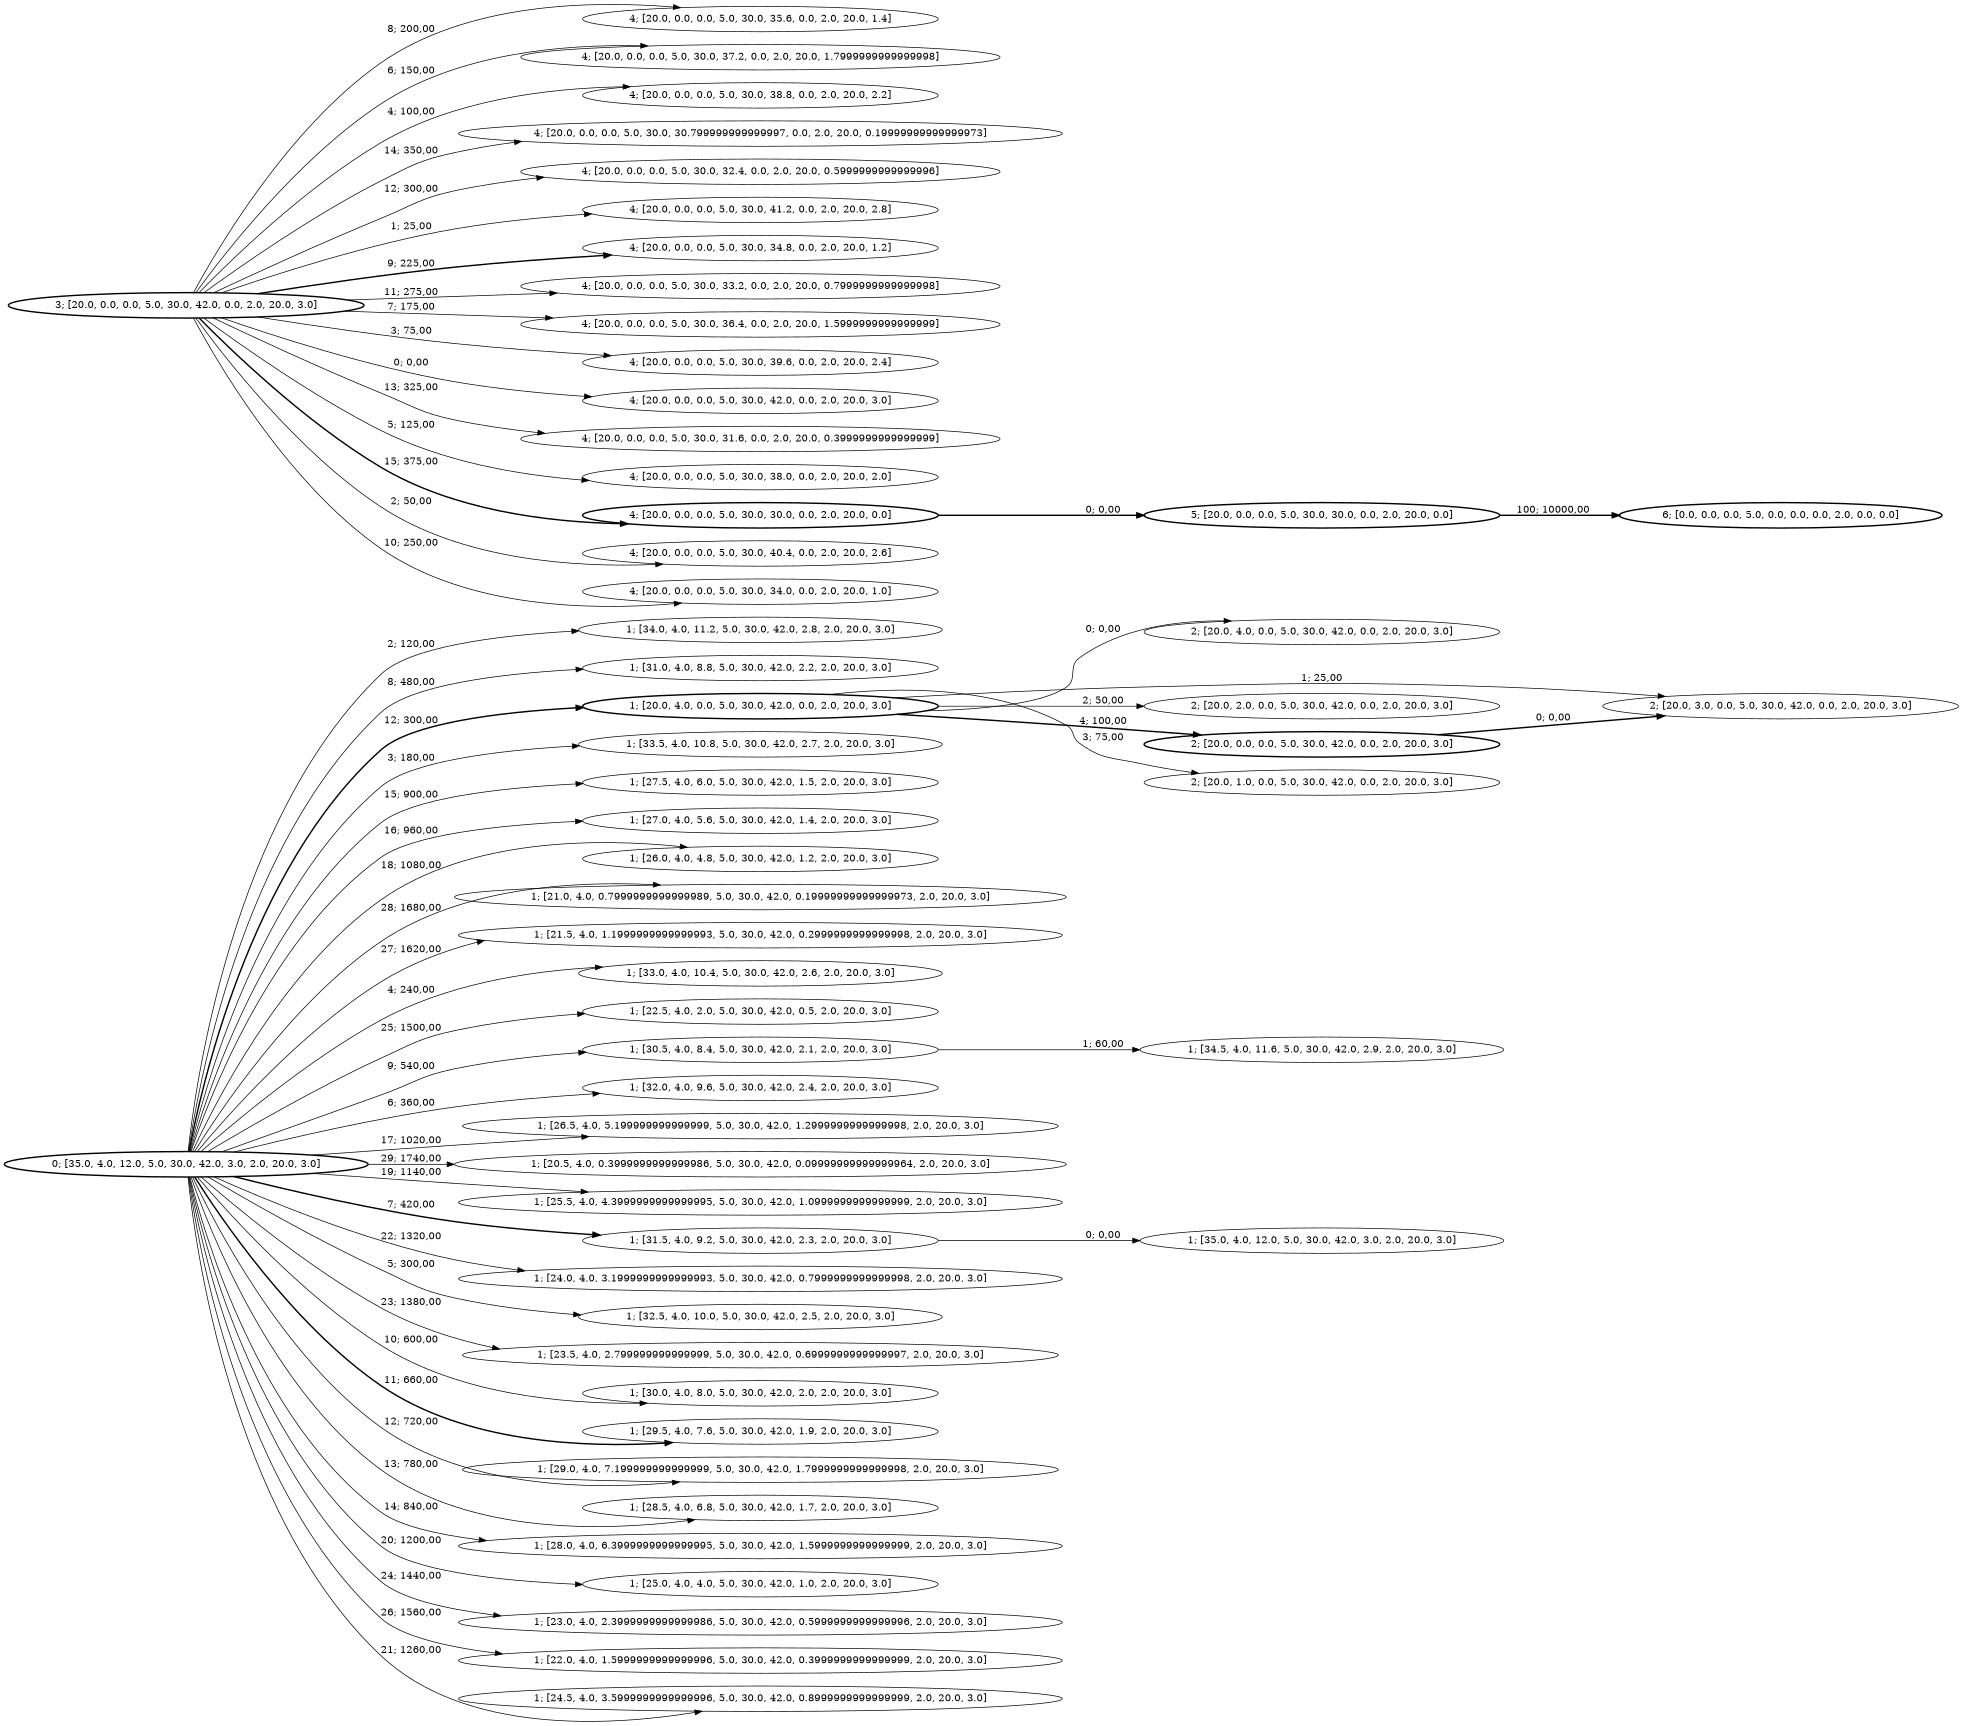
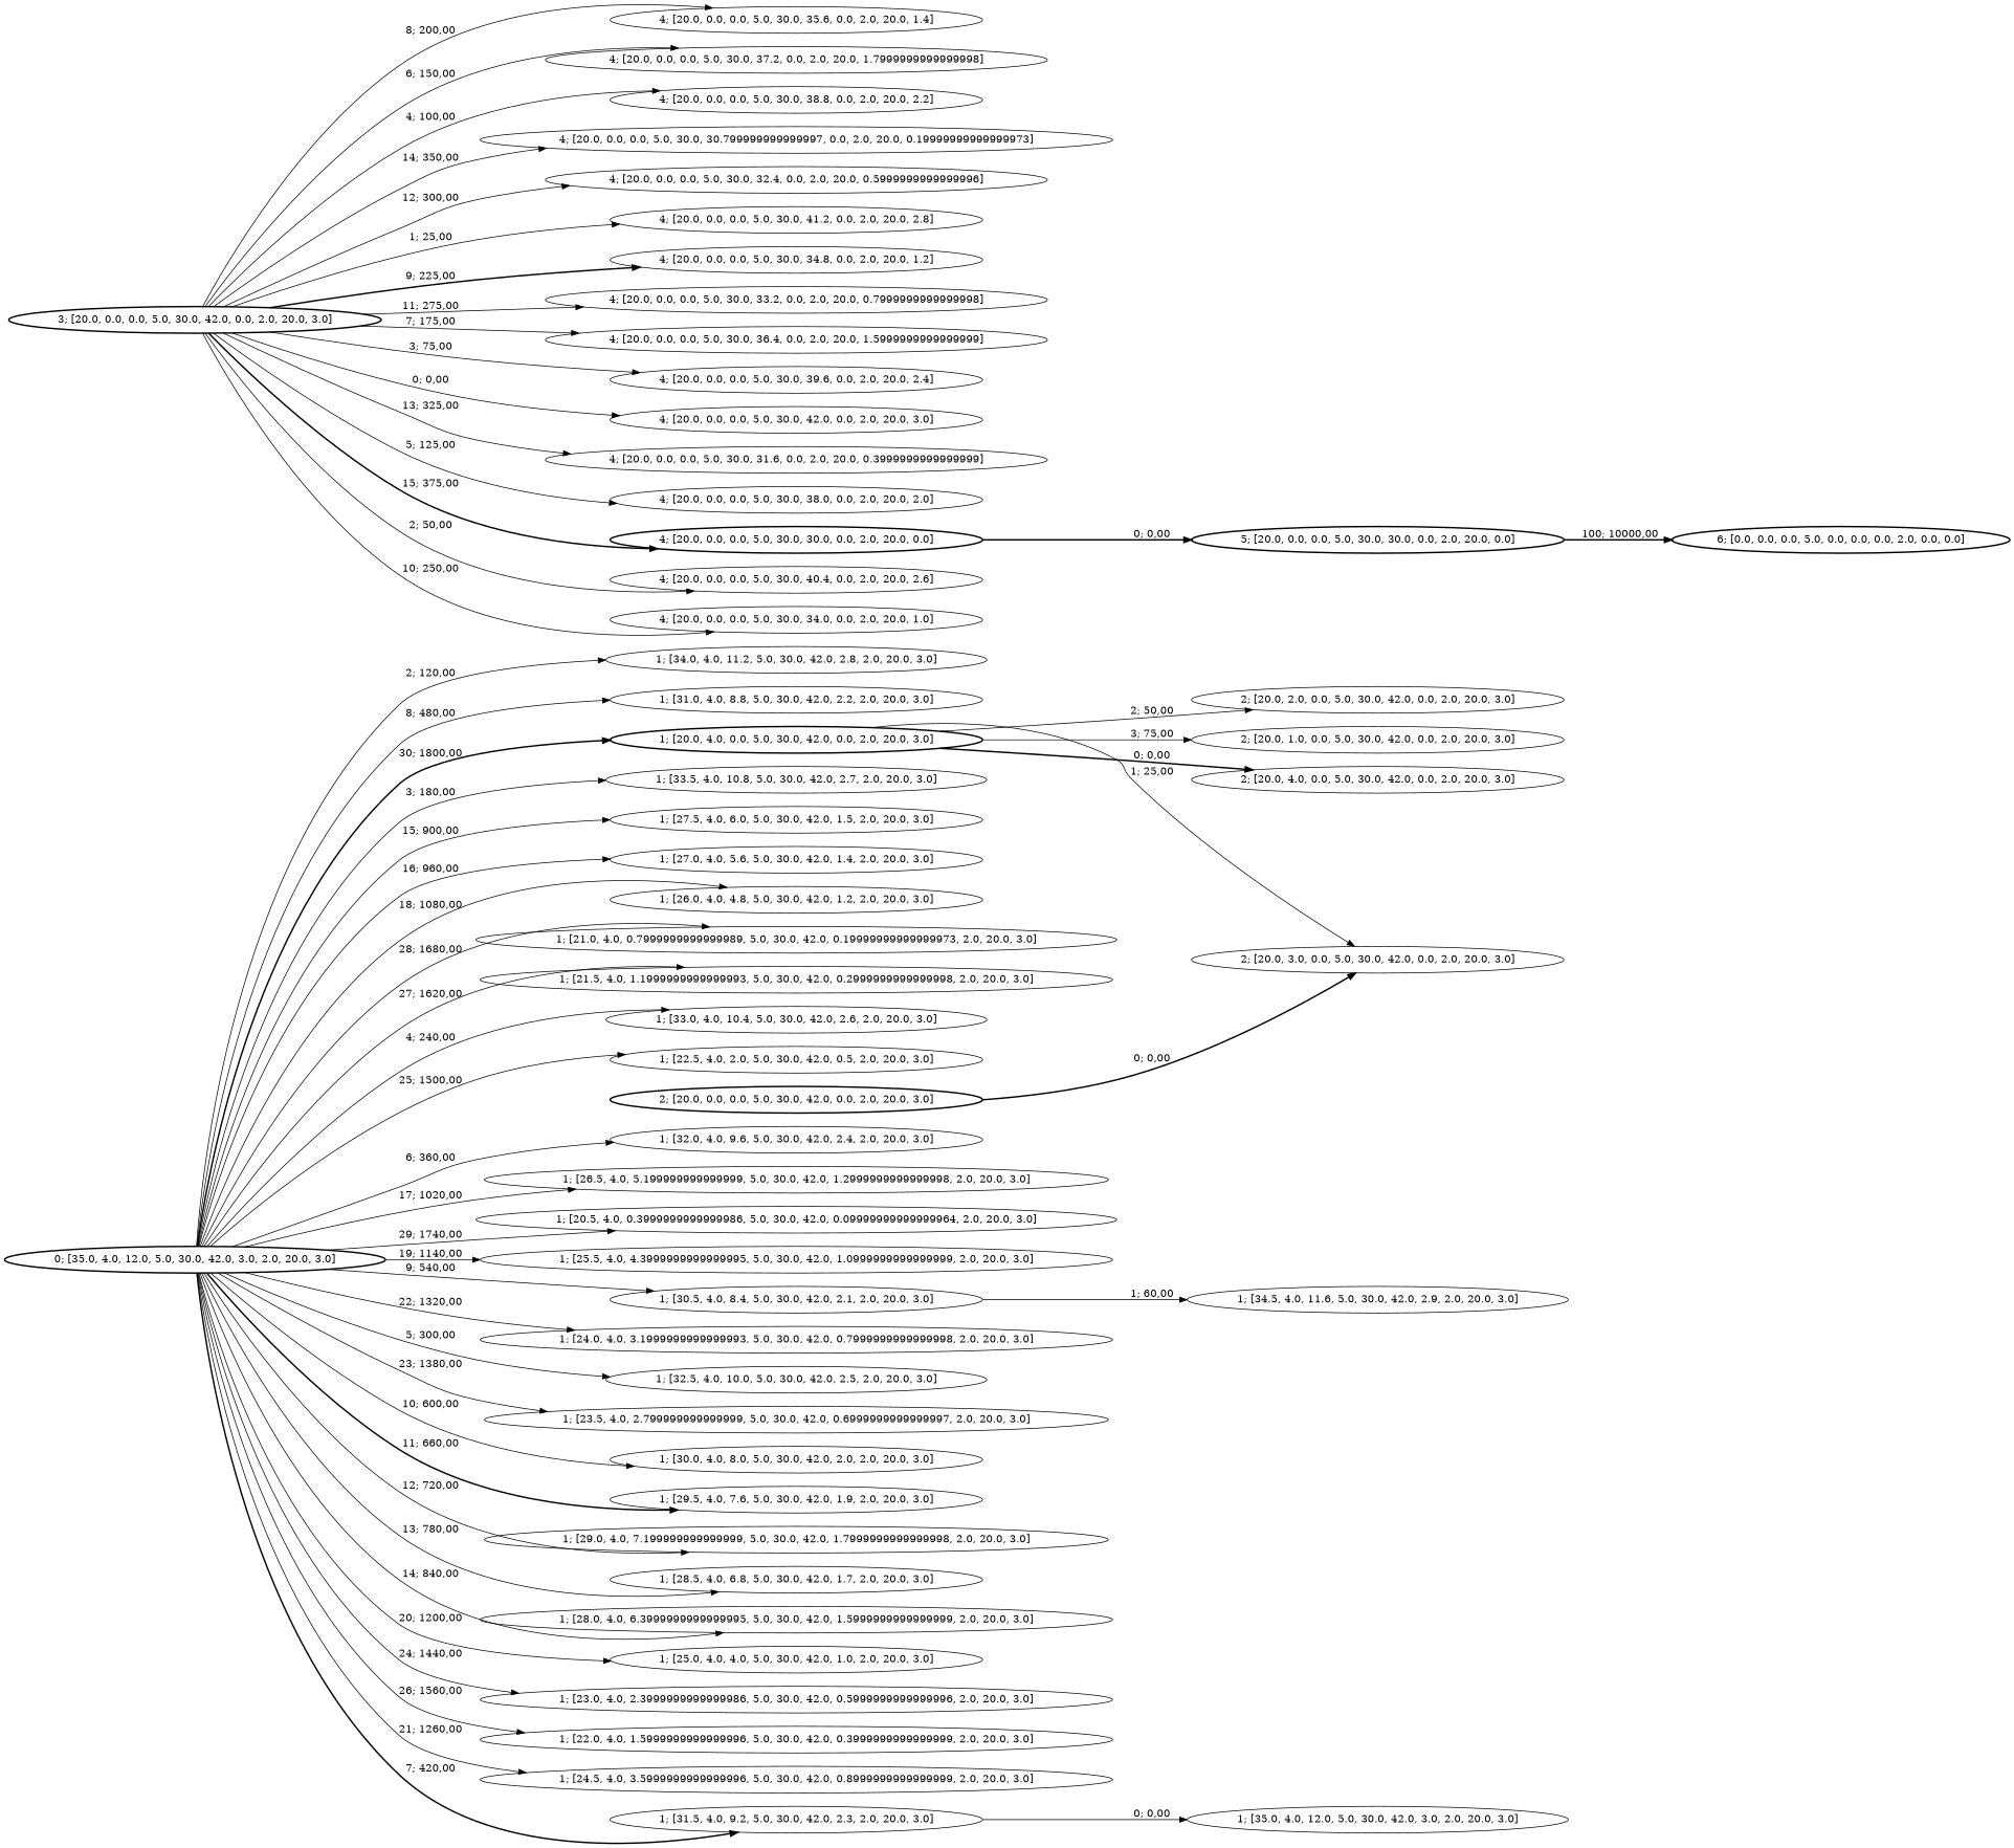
  strict digraph {
    rankdir=LR
    node [style=solid]
    edge [style=solid]
    n1 [label="1; [35.0, 4.0, 12.0, 5.0, 30.0, 42.0, 3.0, 2.0, 20.0, 3.0]"]
    n2 [label="1; [34.0, 4.0, 11.2, 5.0, 30.0, 42.0, 2.8, 2.0, 20.0, 3.0]"]
    n3 [label="1; [31.0, 4.0, 8.8, 5.0, 30.0, 42.0, 2.2, 2.0, 20.0, 3.0]"]
    n4 [label="4; [20.0, 0.0, 0.0, 5.0, 30.0, 35.6, 0.0, 2.0, 20.0, 1.4]"]
    n5 [label="6; [0.0, 0.0, 0.0, 5.0, 0.0, 0.0, 0.0, 2.0, 0.0, 0.0]" style=bold]
    n6 [label="4; [20.0, 0.0, 0.0, 5.0, 30.0, 37.2, 0.0, 2.0, 20.0, 1.7999999999999998]"]
    n7 [label="5; [20.0, 0.0, 0.0, 5.0, 30.0, 30.0, 0.0, 2.0, 20.0, 0.0]" style=bold]
    n8 [label="1; [20.0, 4.0, 0.0, 5.0, 30.0, 42.0, 0.0, 2.0, 20.0, 3.0]" style=bold]
    n9 [label="2; [20.0, 4.0, 0.0, 5.0, 30.0, 42.0, 0.0, 2.0, 20.0, 3.0]"]
    n10 [label="2; [20.0, 3.0, 0.0, 5.0, 30.0, 42.0, 0.0, 2.0, 20.0, 3.0]"]
    n11 [label="2; [20.0, 2.0, 0.0, 5.0, 30.0, 42.0, 0.0, 2.0, 20.0, 3.0]"]
    n12 [label="2; [20.0, 0.0, 0.0, 5.0, 30.0, 42.0, 0.0, 2.0, 20.0, 3.0]" style=bold]
    n13 [label="2; [20.0, 1.0, 0.0, 5.0, 30.0, 42.0, 0.0, 2.0, 20.0, 3.0]"]
    n14 [label="4; [20.0, 0.0, 0.0, 5.0, 30.0, 38.8, 0.0, 2.0, 20.0, 2.2]"]
    n15 [label="4; [20.0, 0.0, 0.0, 5.0, 30.0, 30.799999999999997, 0.0, 2.0, 20.0, 0.19999999999999973]"]
    n16 [label="4; [20.0, 0.0, 0.0, 5.0, 30.0, 32.4, 0.0, 2.0, 20.0, 0.5999999999999996]"]
    n17 [label="1; [33.5, 4.0, 10.8, 5.0, 30.0, 42.0, 2.7, 2.0, 20.0, 3.0]"]
    n18 [label="3; [20.0, 0.0, 0.0, 5.0, 30.0, 42.0, 0.0, 2.0, 20.0, 3.0]" style=bold]
    n19 [label="4; [20.0, 0.0, 0.0, 5.0, 30.0, 41.2, 0.0, 2.0, 20.0, 2.8]"]
    n20 [label="4; [20.0, 0.0, 0.0, 5.0, 30.0, 34.8, 0.0, 2.0, 20.0, 1.2]"]
    n21 [label="4; [20.0, 0.0, 0.0, 5.0, 30.0, 33.2, 0.0, 2.0, 20.0, 0.7999999999999998]"]
    n22 [label="4; [20.0, 0.0, 0.0, 5.0, 30.0, 36.4, 0.0, 2.0, 20.0, 1.5999999999999999]"]
    n23 [label="4; [20.0, 0.0, 0.0, 5.0, 30.0, 39.6, 0.0, 2.0, 20.0, 2.4]"]
    n24 [label="4; [20.0, 0.0, 0.0, 5.0, 30.0, 42.0, 0.0, 2.0, 20.0, 3.0]"]
    n25 [label="4; [20.0, 0.0, 0.0, 5.0, 30.0, 31.6, 0.0, 2.0, 20.0, 0.3999999999999999]"]
    n26 [label="4; [20.0, 0.0, 0.0, 5.0, 30.0, 38.0, 0.0, 2.0, 20.0, 2.0]"]
    n27 [label="4; [20.0, 0.0, 0.0, 5.0, 30.0, 30.0, 0.0, 2.0, 20.0, 0.0]" style=bold]
    n28 [label="4; [20.0, 0.0, 0.0, 5.0, 30.0, 40.4, 0.0, 2.0, 20.0, 2.6]"]
    n29 [label="4; [20.0, 0.0, 0.0, 5.0, 30.0, 34.0, 0.0, 2.0, 20.0, 1.0]"]
    n30 [label="0; [35.0, 4.0, 12.0, 5.0, 30.0, 42.0, 3.0, 2.0, 20.0, 3.0]" style=bold]
    n31 [label="1; [27.5, 4.0, 6.0, 5.0, 30.0, 42.0, 1.5, 2.0, 20.0, 3.0]"]
    n32 [label="1; [27.0, 4.0, 5.6, 5.0, 30.0, 42.0, 1.4, 2.0, 20.0, 3.0]"]
    n33 [label="1; [26.0, 4.0, 4.8, 5.0, 30.0, 42.0, 1.2, 2.0, 20.0, 3.0]"]
    n34 [label="1; [21.0, 4.0, 0.7999999999999989, 5.0, 30.0, 42.0, 0.19999999999999973, 2.0, 20.0, 3.0]"]
    n35 [label="1; [21.5, 4.0, 1.1999999999999993, 5.0, 30.0, 42.0, 0.2999999999999998, 2.0, 20.0, 3.0]"]
    n36 [label="1; [33.0, 4.0, 10.4, 5.0, 30.0, 42.0, 2.6, 2.0, 20.0, 3.0]"]
    n37 [label="1; [22.5, 4.0, 2.0, 5.0, 30.0, 42.0, 0.5, 2.0, 20.0, 3.0]"]
    n38 [label="1; [30.5, 4.0, 8.4, 5.0, 30.0, 42.0, 2.1, 2.0, 20.0, 3.0]"]
    n39 [label="1; [32.0, 4.0, 9.6, 5.0, 30.0, 42.0, 2.4, 2.0, 20.0, 3.0]"]
    n40 [label="1; [26.5, 4.0, 5.199999999999999, 5.0, 30.0, 42.0, 1.2999999999999998, 2.0, 20.0, 3.0]"]
    n41 [label="1; [20.5, 4.0, 0.3999999999999986, 5.0, 30.0, 42.0, 0.09999999999999964, 2.0, 20.0, 3.0]"]
    n42 [label="1; [25.5, 4.0, 4.3999999999999995, 5.0, 30.0, 42.0, 1.0999999999999999, 2.0, 20.0, 3.0]"]
    n43 [label="1; [31.5, 4.0, 9.2, 5.0, 30.0, 42.0, 2.3, 2.0, 20.0, 3.0]"]
    n44 [label="1; [24.0, 4.0, 3.1999999999999993, 5.0, 30.0, 42.0, 0.7999999999999998, 2.0, 20.0, 3.0]"]
    n45 [label="1; [32.5, 4.0, 10.0, 5.0, 30.0, 42.0, 2.5, 2.0, 20.0, 3.0]"]
    n46 [label="1; [23.5, 4.0, 2.799999999999999, 5.0, 30.0, 42.0, 0.6999999999999997, 2.0, 20.0, 3.0]"]
    n47 [label="1; [30.0, 4.0, 8.0, 5.0, 30.0, 42.0, 2.0, 2.0, 20.0, 3.0]"]
    n48 [label="1; [29.5, 4.0, 7.6, 5.0, 30.0, 42.0, 1.9, 2.0, 20.0, 3.0]"]
    n49 [label="1; [29.0, 4.0, 7.199999999999999, 5.0, 30.0, 42.0, 1.7999999999999998, 2.0, 20.0, 3.0]"]
    n50 [label="1; [28.5, 4.0, 6.8, 5.0, 30.0, 42.0, 1.7, 2.0, 20.0, 3.0]"]
    n51 [label="1; [28.0, 4.0, 6.3999999999999995, 5.0, 30.0, 42.0, 1.5999999999999999, 2.0, 20.0, 3.0]"]
    n52 [label="1; [25.0, 4.0, 4.0, 5.0, 30.0, 42.0, 1.0, 2.0, 20.0, 3.0]"]
    n53 [label="1; [23.0, 4.0, 2.3999999999999986, 5.0, 30.0, 42.0, 0.5999999999999996, 2.0, 20.0, 3.0]"]
    n54 [label="1; [22.0, 4.0, 1.5999999999999996, 5.0, 30.0, 42.0, 0.3999999999999999, 2.0, 20.0, 3.0]"]
    n55 [label="1; [24.5, 4.0, 3.5999999999999996, 5.0, 30.0, 42.0, 0.8999999999999999, 2.0, 20.0, 3.0]"]
    n56 [label="1; [34.5, 4.0, 11.6, 5.0, 30.0, 42.0, 2.9, 2.0, 20.0, 3.0]"]
    n7 -> n5 [label="100; 10000,00" style=bold]
-   n8 -> n9 [label="0; 0,00"]
+   n8 -> n9 [label="0; 0,00" style=bold]
    n8 -> n10 [label="1; 25,00"]
    n8 -> n11 [label="2; 50,00"]
-   n8 -> n12 [label="4; 100,00" style=bold]
    n8 -> n13 [label="3; 75,00"]
    n12 -> n10 [label="0; 0,00" style=bold]
    n18 -> n4 [label="8; 200,00"]
    n18 -> n6 [label="6; 150,00"]
    n18 -> n14 [label="4; 100,00"]
    n18 -> n15 [label="14; 350,00"]
    n18 -> n16 [label="12; 300,00"]
    n18 -> n19 [label="1; 25,00"]
    n18 -> n20 [label="9; 225,00" style=bold]
    n18 -> n21 [label="11; 275,00"]
    n18 -> n22 [label="7; 175,00"]
    n18 -> n23 [label="3; 75,00"]
    n18 -> n24 [label="0; 0,00"]
    n18 -> n25 [label="13; 325,00"]
    n18 -> n26 [label="5; 125,00"]
    n18 -> n27 [label="15; 375,00" style=bold]
    n18 -> n28 [label="2; 50,00"]
    n18 -> n29 [label="10; 250,00"]
    n27 -> n7 [label="0; 0,00" style=bold]
    n30 -> n2 [label="2; 120,00"]
    n30 -> n3 [label="8; 480,00"]
-   n30 -> n8 [label="12; 300,00" style=bold]
+   n30 -> n8 [label="30; 1800,00" style=bold]
    n30 -> n17 [label="3; 180,00"]
    n30 -> n31 [label="15; 900,00"]
    n30 -> n32 [label="16; 960,00"]
    n30 -> n33 [label="18; 1080,00"]
    n30 -> n34 [label="28; 1680,00"]
    n30 -> n35 [label="27; 1620,00"]
    n30 -> n36 [label="4; 240,00"]
    n30 -> n37 [label="25; 1500,00"]
    n30 -> n38 [label="9; 540,00"]
    n30 -> n39 [label="6; 360,00"]
    n30 -> n40 [label="17; 1020,00"]
    n30 -> n41 [label="29; 1740,00"]
    n30 -> n42 [label="19; 1140,00"]
    n30 -> n43 [label="7; 420,00" style=bold]
    n30 -> n44 [label="22; 1320,00"]
    n30 -> n45 [label="5; 300,00"]
    n30 -> n46 [label="23; 1380,00"]
    n30 -> n47 [label="10; 600,00"]
    n30 -> n48 [label="11; 660,00" style=bold]
    n30 -> n49 [label="12; 720,00"]
    n30 -> n50 [label="13; 780,00"]
    n30 -> n51 [label="14; 840,00"]
    n30 -> n52 [label="20; 1200,00"]
    n30 -> n53 [label="24; 1440,00"]
    n30 -> n54 [label="26; 1560,00"]
    n30 -> n55 [label="21; 1260,00"]
    n38 -> n56 [label="1; 60,00"]
    n43 -> n1 [label="0; 0,00"]
  }
